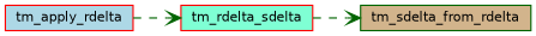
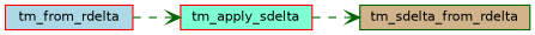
  digraph {
    rankdir=LR
    node [color=red fontname=Helvetica fontsize=10 shape=box style=filled]
    edge [arrowhead=vee color=darkgreen fontname=Helvetica fontsize=10 labelfontname=Helvetica labelfontsize=10 style=dashed]
-   n1 [fillcolor=lightblue fontcolor=black height=0.2 label=tm_apply_rdelta width=0.4]
-   n2 [fillcolor=aquamarine height=0.2 label=tm_rdelta_sdelta width=0.4]
+   n1 [fillcolor=lightblue fontcolor=black height=0.2 label=tm_from_rdelta width=0.4]
+   n2 [fillcolor=aquamarine height=0.2 label=tm_apply_sdelta width=0.4]
    n3 [color=darkgreen fillcolor=tan height=0.2 label=tm_sdelta_from_rdelta width=0.4]
    n1 -> n2
    n2 -> n3
  }
